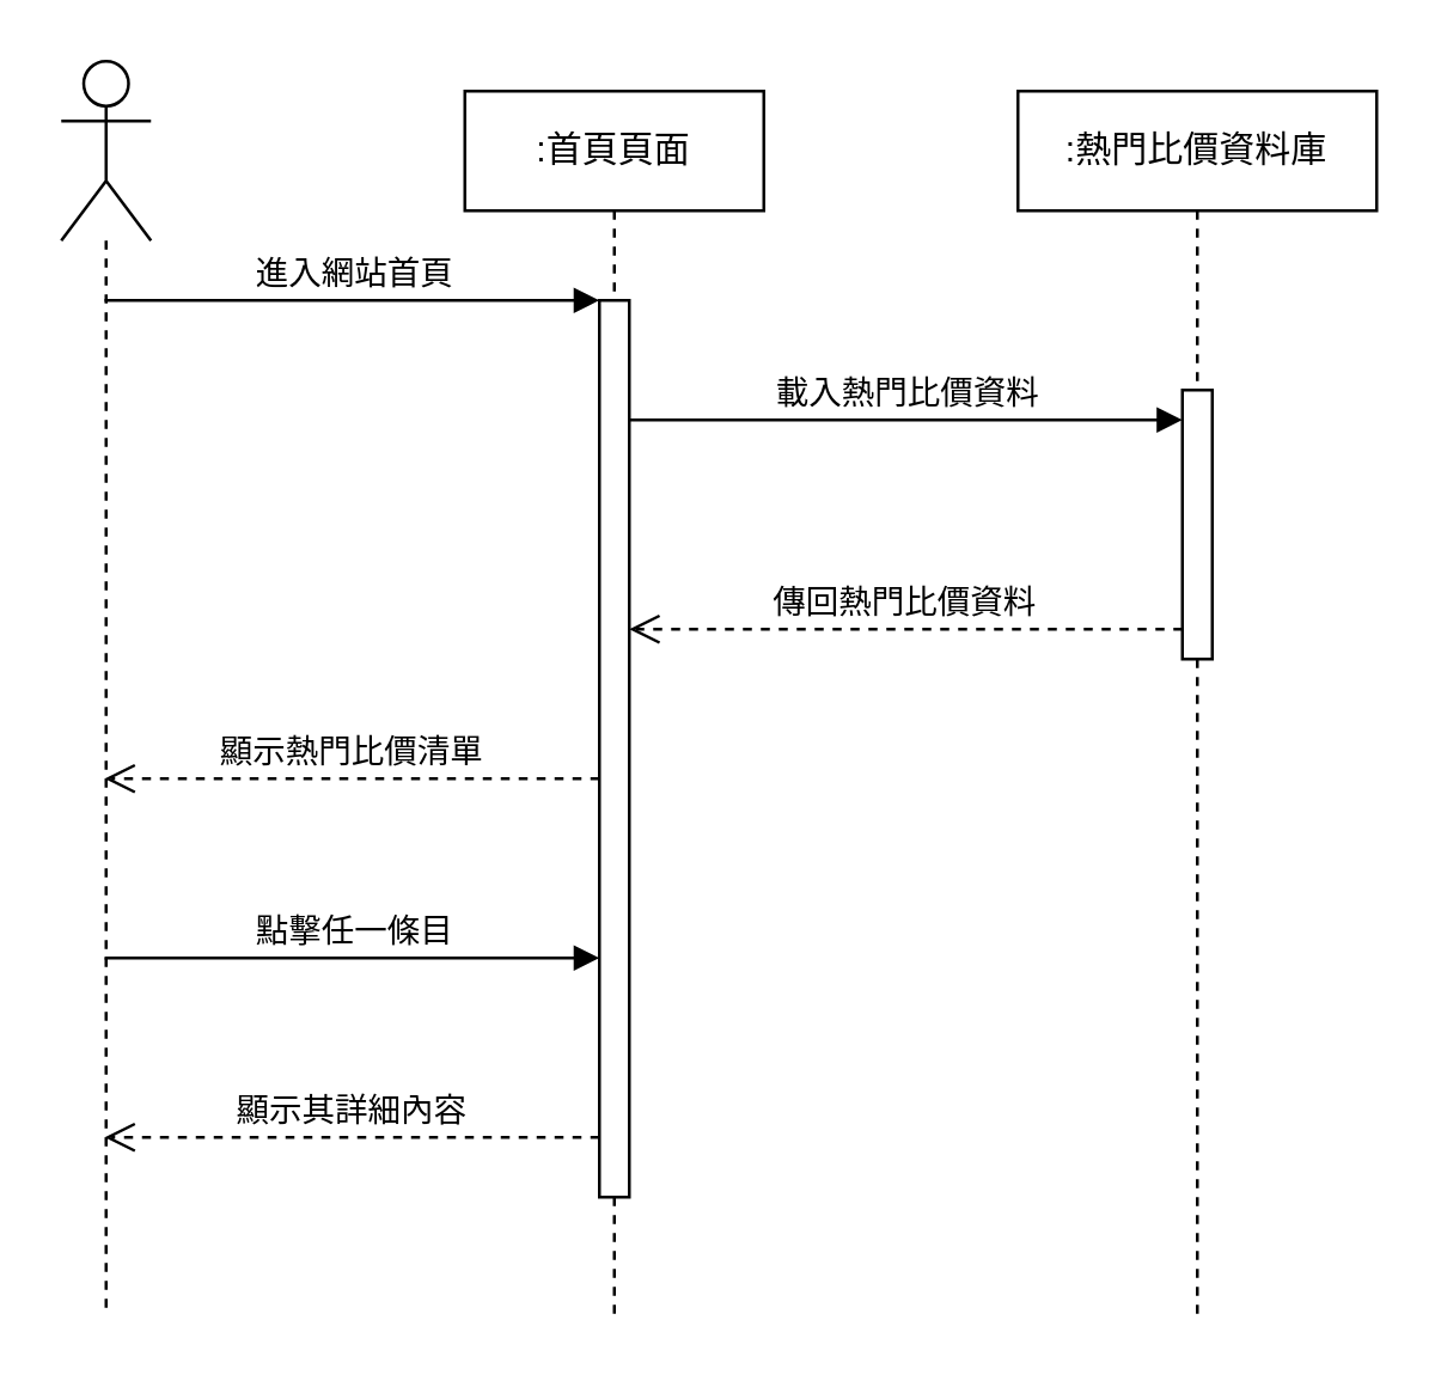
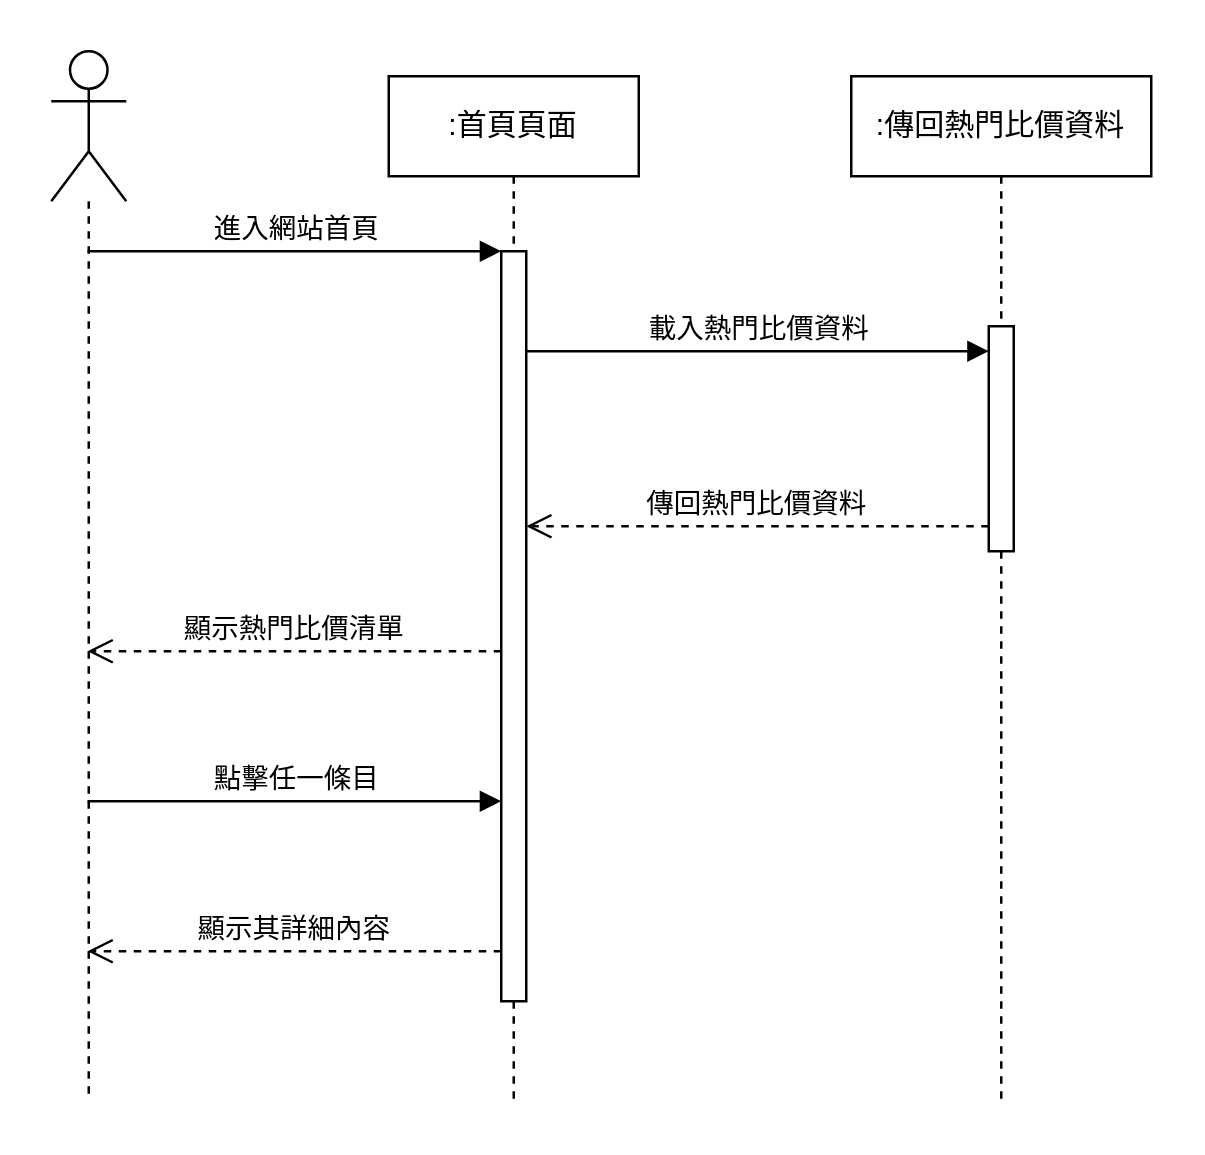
  <mxCell id="0" />
  <mxCell id="1" parent="0" />
  <mxCell id="2" value=":首頁頁面" style="shape=umlLifeline;perimeter=lifelinePerimeter;whiteSpace=wrap;html=1;container=0;dropTarget=0;collapsible=0;recursiveResize=0;outlineConnect=0;portConstraint=eastwest;newEdgeStyle={&quot;edgeStyle&quot;:&quot;elbowEdgeStyle&quot;,&quot;elbow&quot;:&quot;vertical&quot;,&quot;curved&quot;:0,&quot;rounded&quot;:0};" parent="1" vertex="1"><mxGeometry x="155" y="30" width="100" height="410" as="geometry" /></mxCell>
  <mxCell id="3" value="" style="html=1;points=[];perimeter=orthogonalPerimeter;outlineConnect=0;targetShapes=umlLifeline;portConstraint=eastwest;newEdgeStyle={&quot;edgeStyle&quot;:&quot;elbowEdgeStyle&quot;,&quot;elbow&quot;:&quot;vertical&quot;,&quot;curved&quot;:0,&quot;rounded&quot;:0};" parent="2" vertex="1"><mxGeometry x="45" y="70" width="10" height="300" as="geometry" /></mxCell>
  <mxCell id="4" value="" style="shape=umlLifeline;perimeter=lifelinePerimeter;whiteSpace=wrap;html=1;container=1;dropTarget=0;collapsible=0;recursiveResize=0;outlineConnect=0;portConstraint=eastwest;newEdgeStyle={&quot;edgeStyle&quot;:&quot;elbowEdgeStyle&quot;,&quot;elbow&quot;:&quot;vertical&quot;,&quot;curved&quot;:0,&quot;rounded&quot;:0};participant=umlActor;size=60;" parent="1" vertex="1"><mxGeometry x="20" y="20" width="30" height="420" as="geometry" /></mxCell>
  <mxCell id="5" value="進入網站首頁" style="html=1;verticalAlign=bottom;endArrow=block;edgeStyle=elbowEdgeStyle;elbow=vertical;curved=0;rounded=0;" parent="1" source="4" target="3" edge="1"><mxGeometry width="80" relative="1" as="geometry"><mxPoint x="34.81" y="109.997" as="sourcePoint" /><mxPoint x="200" y="109.997" as="targetPoint" /><Array as="points"><mxPoint x="120" y="100" /></Array></mxGeometry></mxCell>
  <mxCell id="6" value="顯示熱門比價清單" style="html=1;verticalAlign=bottom;endArrow=open;dashed=1;endSize=8;edgeStyle=elbowEdgeStyle;elbow=horizontal;curved=0;rounded=0;" parent="1" source="3" target="4" edge="1"><mxGeometry x="0.002" relative="1" as="geometry"><mxPoint x="220" y="280" as="targetPoint" /><Array as="points"><mxPoint x="130" y="260" /></Array><mxPoint x="390" y="280" as="sourcePoint" /><mxPoint as="offset" /></mxGeometry></mxCell>
- <mxCell id="7" value=":熱門比價資料庫" style="shape=umlLifeline;perimeter=lifelinePerimeter;whiteSpace=wrap;html=1;container=0;dropTarget=0;collapsible=0;recursiveResize=0;outlineConnect=0;portConstraint=eastwest;newEdgeStyle={&quot;edgeStyle&quot;:&quot;elbowEdgeStyle&quot;,&quot;elbow&quot;:&quot;vertical&quot;,&quot;curved&quot;:0,&quot;rounded&quot;:0};" parent="1" vertex="1"><mxGeometry x="340" y="30" width="120" height="410" as="geometry" /></mxCell>
+ <mxCell id="7" value=":傳回熱門比價資料" style="shape=umlLifeline;perimeter=lifelinePerimeter;whiteSpace=wrap;html=1;container=0;dropTarget=0;collapsible=0;recursiveResize=0;outlineConnect=0;portConstraint=eastwest;newEdgeStyle={&quot;edgeStyle&quot;:&quot;elbowEdgeStyle&quot;,&quot;elbow&quot;:&quot;vertical&quot;,&quot;curved&quot;:0,&quot;rounded&quot;:0};" parent="1" vertex="1"><mxGeometry x="340" y="30" width="120" height="410" as="geometry" /></mxCell>
  <mxCell id="8" value="" style="html=1;points=[];perimeter=orthogonalPerimeter;outlineConnect=0;targetShapes=umlLifeline;portConstraint=eastwest;newEdgeStyle={&quot;edgeStyle&quot;:&quot;elbowEdgeStyle&quot;,&quot;elbow&quot;:&quot;vertical&quot;,&quot;curved&quot;:0,&quot;rounded&quot;:0};" parent="7" vertex="1"><mxGeometry x="55" y="100" width="10" height="90" as="geometry" /></mxCell>
  <mxCell id="9" value="載入熱門比價資料" style="html=1;verticalAlign=bottom;endArrow=block;edgeStyle=elbowEdgeStyle;elbow=vertical;curved=0;rounded=0;" parent="1" edge="1" target="8" source="3"><mxGeometry width="80" relative="1" as="geometry"><mxPoint x="210" y="129.997" as="sourcePoint" /><mxPoint x="393" y="130.14" as="targetPoint" /><Array as="points"><mxPoint x="300" y="140" /></Array></mxGeometry></mxCell>
  <mxCell id="10" value="傳回熱門比價資料" style="html=1;verticalAlign=bottom;endArrow=open;dashed=1;endSize=8;edgeStyle=elbowEdgeStyle;elbow=vertical;curved=0;rounded=0;" parent="1" source="8" edge="1" target="3"><mxGeometry relative="1" as="geometry"><mxPoint x="210" y="210" as="targetPoint" /><Array as="points"><mxPoint x="305" y="210" /></Array><mxPoint x="400" y="210" as="sourcePoint" /></mxGeometry></mxCell>
  <mxCell id="11" value="點擊任一條目" style="html=1;verticalAlign=bottom;endArrow=block;edgeStyle=elbowEdgeStyle;elbow=horizontal;curved=0;rounded=0;" parent="1" source="4" target="3" edge="1"><mxGeometry width="80" relative="1" as="geometry"><mxPoint x="50" y="350" as="sourcePoint" /><mxPoint x="205" y="350" as="targetPoint" /><Array as="points"><mxPoint x="130" y="320" /></Array></mxGeometry></mxCell>
  <mxCell id="12" value="顯示其詳細內容" style="html=1;verticalAlign=bottom;endArrow=open;dashed=1;endSize=8;edgeStyle=elbowEdgeStyle;elbow=vertical;curved=0;rounded=0;" parent="1" source="3" target="4" edge="1"><mxGeometry relative="1" as="geometry"><mxPoint x="45" y="400" as="targetPoint" /><Array as="points"><mxPoint x="150" y="380" /></Array><mxPoint x="210" y="400" as="sourcePoint" /></mxGeometry></mxCell>
